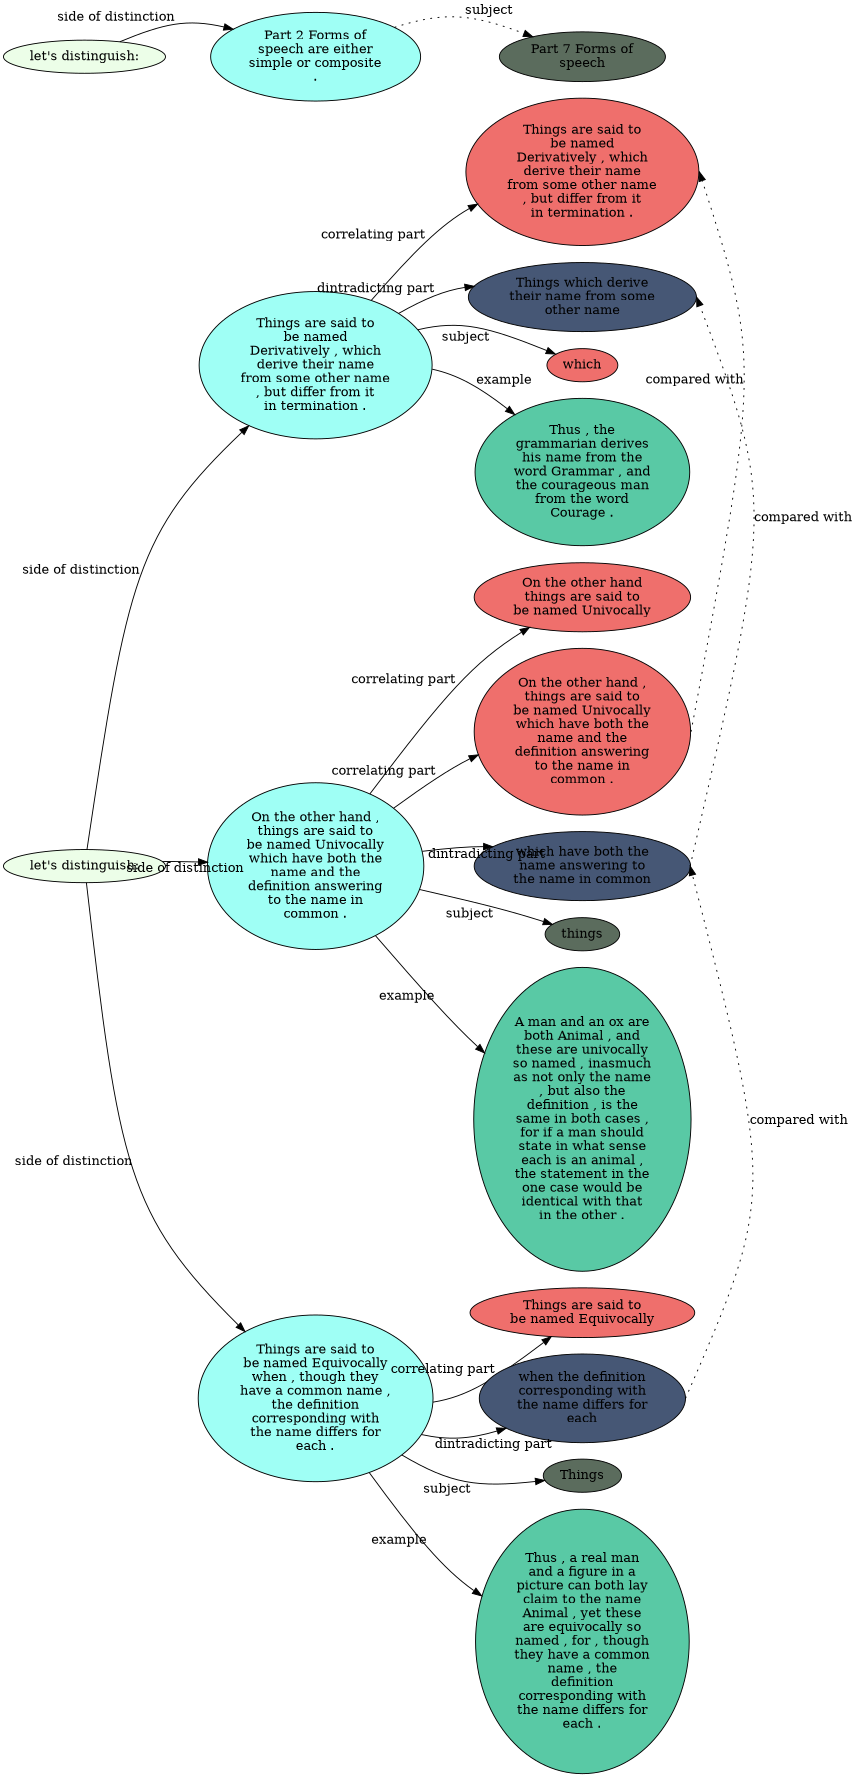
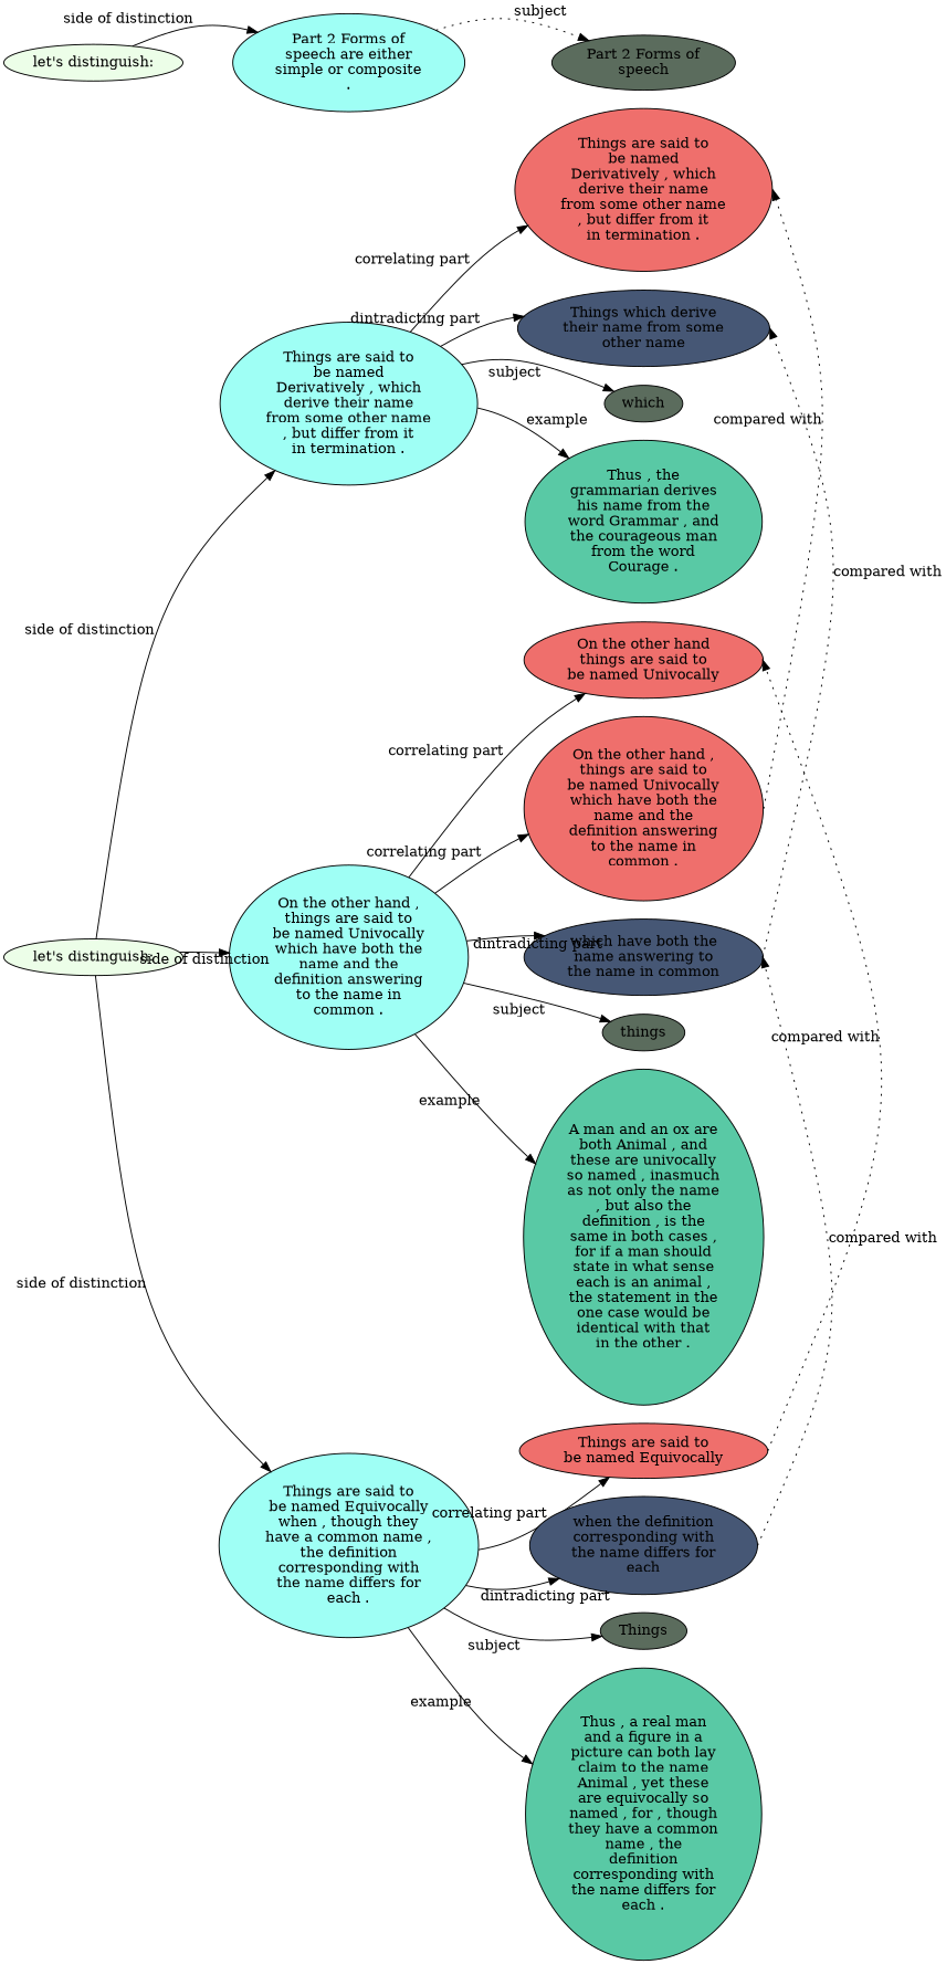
  strict digraph {
    rankdir=LR
    splines=curved
    style=filled
    node [fillcolor="#9FFFF5" kind=predicate rank=2 style=filled]
    edge [xlabel="side of distinction"]
    n1 [fillcolor="#ECFEE8" height=0.5 kind=center label="let's distinguish:" rank=0 width=1.8776]
    n2 [height=2.2195 label="Things are said to\nbe named\nDerivatively , which\nderive their name\nfrom some other name\n, but differ from it\nin termination ." rank=1 width=2.7891]
    n3 [height=2.5142 label="On the other hand ,\nthings are said to\nbe named Univocally\nwhich have both the\nname and the\ndefinition answering\nto the name in\ncommon ." rank=1 width=2.632]
    n4 [height=2.5142 label="Things are said to\nbe named Equivocally\nwhen , though they\nhave a common name ,\nthe definition\ncorresponding with\nthe name differs for\neach ." rank=1 width=2.8677]
    n5 [fillcolor="#EF6F6C" height=2.2195 kind=correl label="Things are said to\nbe named\nDerivatively , which\nderive their name\nfrom some other name\n, but differ from it\nin termination ." width=2.7891]
    n6 [fillcolor="#465775" height=1.041 kind=contra label="Things which derive\ntheir name from some\nother name" width=2.7302]
-   n7 [fillcolor="#EF6F6C" height=0.5 kind=subject label=which width=0.9027]
+   n7 [fillcolor="#5B6C5D" height=0.5 kind=subject label=which width=0.9027]
    n8 [fillcolor="#59C9A5" height=2.2195 kind=example label="Thus , the\ngrammarian derives\nhis name from the\nword Grammar , and\nthe courageous man\nfrom the word\nCourage ." width=2.5927]
    n9 [fillcolor="#EF6F6C" height=1.041 kind=correl label="On the other hand\nthings are said to\nbe named Univocally" width=2.632]
    n10 [fillcolor="#EF6F6C" height=2.5142 kind=correl label="On the other hand ,\nthings are said to\nbe named Univocally\nwhich have both the\nname and the\ndefinition answering\nto the name in\ncommon ." width=2.632]
    n11 [fillcolor="#465775" height=1.041 kind=contra label="which have both the\nname answering to\nthe name in common" width=2.632]
    n12 [fillcolor="#5B6C5D" height=0.5 kind=subject label=things width=0.9027]
    n13 [fillcolor="#59C9A5" height=4.5766 kind=example label="A man and an ox are\nboth Animal , and\nthese are univocally\nso named , inasmuch\nas not only the name\n, but also the\ndefinition , is the\nsame in both cases ,\nfor if a man should\nstate in what sense\neach is an animal ,\nthe statement in the\none case would be\nidentical with that\nin the other ." width=2.6124]
    n14 [fillcolor="#EF6F6C" height=0.74639 kind=correl label="Things are said to\nbe named Equivocally" width=2.7302]
    n15 [fillcolor="#465775" height=1.3356 kind=contra label="when the definition\ncorresponding with\nthe name differs for\neach" width=2.4552]
    n16 [fillcolor="#5B6C5D" height=0.5 kind=subject label=Things width=0.97491]
    n17 [fillcolor="#59C9A5" height=3.9873 kind=example label="Thus , a real man\nand a figure in a\npicture can both lay\nclaim to the name\nAnimal , yet these\nare equivocally so\nnamed , for , though\nthey have a common\nname , the\ndefinition\ncorresponding with\nthe name differs for\neach ." width=2.5731]
    n18 [fillcolor="#ECFEE8" height=0.5 kind=center label="let's distinguish:" rank=0 width=1.8776]
    n19 [height=1.3356 label="Part 2 Forms of\nspeech are either\nsimple or composite\n." rank=1 width=2.5142]
-   n20 [fillcolor="#5B6C5D" height=0.74639 kind=subject label="Part 7 Forms of\nspeech" width=2.0231]
+   n20 [fillcolor="#5B6C5D" height=0.74639 kind=subject label="Part 2 Forms of\nspeech" width=2.0231]
    n1 -> n2 [kind=exclusion]
    n1 -> n3 [kind=exclusion]
    n1 -> n4 [kind=exclusion]
    n2 -> n5 [xlabel="correlating part"]
    n2 -> n6 [xlabel="dintradicting part"]
    n2 -> n7 [xlabel=subject]
    n2 -> n8 [xlabel=example]
    n3 -> n9 [xlabel="correlating part"]
    n3 -> n10 [xlabel="correlating part"]
    n3 -> n11 [xlabel="dintradicting part"]
    n3 -> n12 [xlabel=subject]
    n3 -> n13 [xlabel=example]
    n4 -> n14 [xlabel="correlating part"]
    n4 -> n15 [xlabel="dintradicting part"]
    n4 -> n16 [xlabel=subject]
    n4 -> n17 [xlabel=example]
    n10 -> n5 [constraint=false headport=e style=dotted tailport=e xlabel="compared with"]
    n11 -> n6 [constraint=false headport=e style=dotted tailport=e xlabel="compared with"]
+   n14 -> n9 [constraint=false headport=e style=dotted tailport=e xlabel="compared with"]
    n15 -> n11 [constraint=false headport=e style=dotted tailport=e xlabel="compared with"]
    n18 -> n19 [kind=exclusion]
    n19 -> n20 [style=dotted xlabel=subject]
  }
